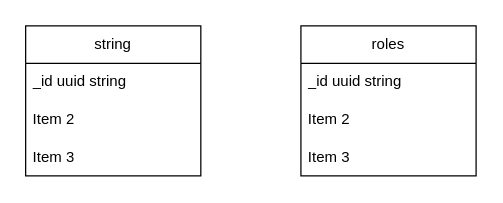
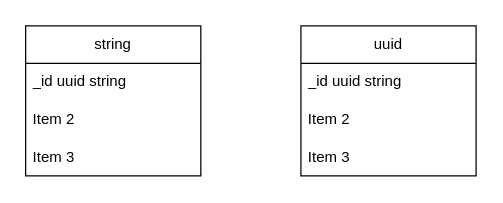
  <mxCell id="0" />
  <mxCell id="1" parent="0" />
  <mxCell id="2" value="string" style="swimlane;fontStyle=0;childLayout=stackLayout;horizontal=1;startSize=30;horizontalStack=0;resizeParent=1;resizeParentMax=0;resizeLast=0;collapsible=1;marginBottom=0;whiteSpace=wrap;html=1;" vertex="1" parent="1"><mxGeometry x="20" y="20" width="140" height="120" as="geometry" /></mxCell>
  <mxCell id="3" value="_id uuid string" style="text;strokeColor=none;fillColor=none;align=left;verticalAlign=middle;spacingLeft=4;spacingRight=4;overflow=hidden;points=[[0,0.5],[1,0.5]];portConstraint=eastwest;rotatable=0;whiteSpace=wrap;html=1;" vertex="1" parent="2"><mxGeometry y="30" width="140" height="30" as="geometry" /></mxCell>
  <mxCell id="4" value="Item 2" style="text;strokeColor=none;fillColor=none;align=left;verticalAlign=middle;spacingLeft=4;spacingRight=4;overflow=hidden;points=[[0,0.5],[1,0.5]];portConstraint=eastwest;rotatable=0;whiteSpace=wrap;html=1;" vertex="1" parent="2"><mxGeometry y="60" width="140" height="30" as="geometry" /></mxCell>
  <mxCell id="5" value="Item 3" style="text;strokeColor=none;fillColor=none;align=left;verticalAlign=middle;spacingLeft=4;spacingRight=4;overflow=hidden;points=[[0,0.5],[1,0.5]];portConstraint=eastwest;rotatable=0;whiteSpace=wrap;html=1;" vertex="1" parent="2"><mxGeometry y="90" width="140" height="30" as="geometry" /></mxCell>
- <mxCell id="6" value="roles" style="swimlane;fontStyle=0;childLayout=stackLayout;horizontal=1;startSize=30;horizontalStack=0;resizeParent=1;resizeParentMax=0;resizeLast=0;collapsible=1;marginBottom=0;whiteSpace=wrap;html=1;" vertex="1" parent="1"><mxGeometry x="240" y="20" width="140" height="120" as="geometry" /></mxCell>
+ <mxCell id="6" value="uuid" style="swimlane;fontStyle=0;childLayout=stackLayout;horizontal=1;startSize=30;horizontalStack=0;resizeParent=1;resizeParentMax=0;resizeLast=0;collapsible=1;marginBottom=0;whiteSpace=wrap;html=1;" vertex="1" parent="1"><mxGeometry x="240" y="20" width="140" height="120" as="geometry" /></mxCell>
  <mxCell id="7" value="_id uuid string" style="text;strokeColor=none;fillColor=none;align=left;verticalAlign=middle;spacingLeft=4;spacingRight=4;overflow=hidden;points=[[0,0.5],[1,0.5]];portConstraint=eastwest;rotatable=0;whiteSpace=wrap;html=1;" vertex="1" parent="6"><mxGeometry y="30" width="140" height="30" as="geometry" /></mxCell>
  <mxCell id="8" value="Item 2" style="text;strokeColor=none;fillColor=none;align=left;verticalAlign=middle;spacingLeft=4;spacingRight=4;overflow=hidden;points=[[0,0.5],[1,0.5]];portConstraint=eastwest;rotatable=0;whiteSpace=wrap;html=1;" vertex="1" parent="6"><mxGeometry y="60" width="140" height="30" as="geometry" /></mxCell>
  <mxCell id="9" value="Item 3" style="text;strokeColor=none;fillColor=none;align=left;verticalAlign=middle;spacingLeft=4;spacingRight=4;overflow=hidden;points=[[0,0.5],[1,0.5]];portConstraint=eastwest;rotatable=0;whiteSpace=wrap;html=1;" vertex="1" parent="6"><mxGeometry y="90" width="140" height="30" as="geometry" /></mxCell>
